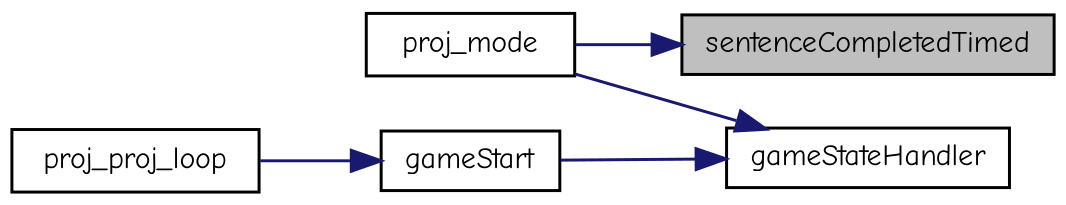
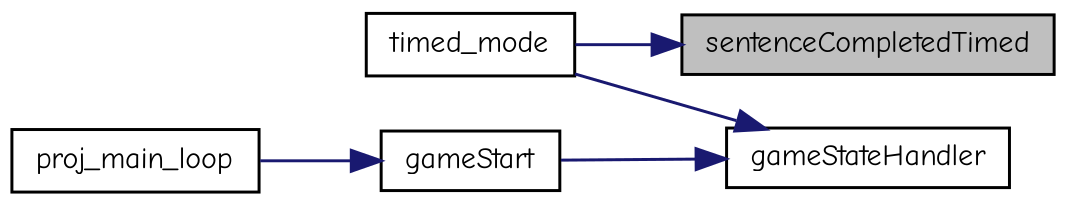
  digraph {
    fontname="Comic Neue"
    rankdir=RL
    node [color=black fillcolor=white fontname="Comic Neue" fontsize=10 shape=record style=filled]
    edge [color=midnightblue dir=back fontname="Comic Neue" fontsize=10 labelfontname=Helvetica labelfontsize=10 style=solid]
    n1 [fillcolor=grey75 fontcolor=black height=0.2 label=sentenceCompletedTimed width=0.4]
-   n2 [height=0.2 label=proj_mode width=0.4]
+   n2 [height=0.2 label=timed_mode width=0.4]
    n3 [height=0.2 label=gameStateHandler width=0.4]
    n4 [height=0.2 label=gameStart width=0.4]
-   n5 [height=0.2 label=proj_proj_loop width=0.4]
+   n5 [height=0.2 label=proj_main_loop width=0.4]
    n1 -> n2
    n3 -> n2
    n3 -> n4
    n4 -> n5
  }
